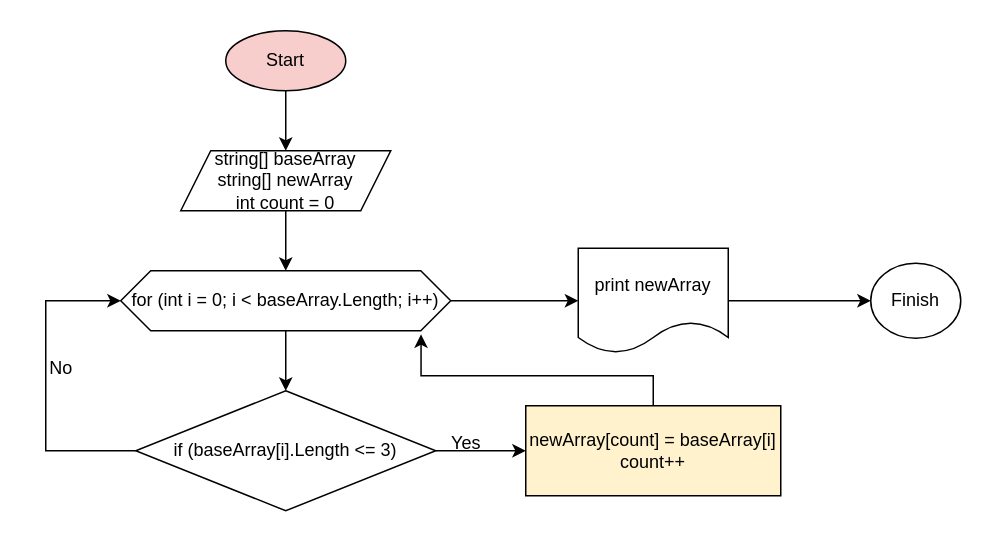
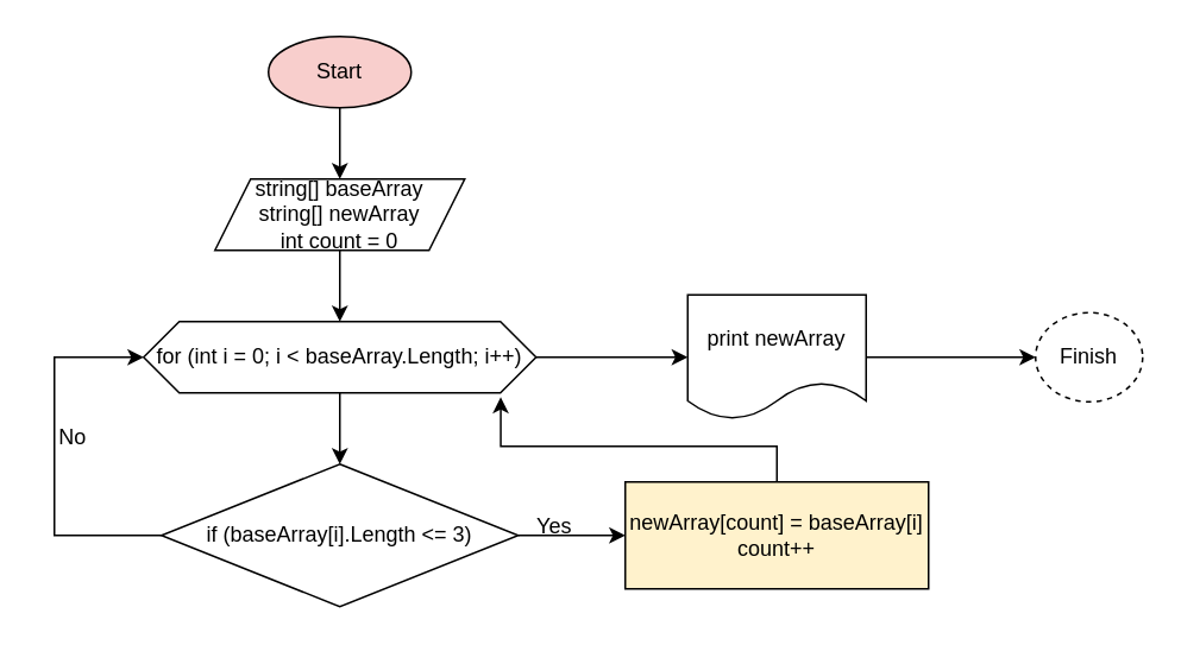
  <mxCell id="0" />
  <mxCell id="1" parent="0" />
  <mxCell id="2" value="" style="edgeStyle=orthogonalEdgeStyle;rounded=0;orthogonalLoop=1;jettySize=auto;html=1;" edge="1" parent="1" source="3" target="5"><mxGeometry relative="1" as="geometry" /></mxCell>
  <mxCell id="3" value="Start" style="ellipse;whiteSpace=wrap;html=1;fillColor=#f8cecc;" vertex="1" parent="1"><mxGeometry x="150" y="20" width="80" height="40" as="geometry" /></mxCell>
  <mxCell id="4" value="" style="edgeStyle=orthogonalEdgeStyle;rounded=0;orthogonalLoop=1;jettySize=auto;html=1;" edge="1" parent="1" source="5" target="8"><mxGeometry relative="1" as="geometry" /></mxCell>
  <mxCell id="5" value="string[] baseArray&lt;br&gt;string[] newArray&lt;br&gt;int count = 0" style="shape=parallelogram;perimeter=parallelogramPerimeter;whiteSpace=wrap;html=1;fixedSize=1;" vertex="1" parent="1"><mxGeometry x="120" y="100" width="140" height="40" as="geometry" /></mxCell>
  <mxCell id="6" value="" style="edgeStyle=orthogonalEdgeStyle;rounded=0;orthogonalLoop=1;jettySize=auto;html=1;" edge="1" parent="1" source="8" target="11"><mxGeometry relative="1" as="geometry" /></mxCell>
  <mxCell id="7" value="" style="edgeStyle=orthogonalEdgeStyle;rounded=0;orthogonalLoop=1;jettySize=auto;html=1;" edge="1" parent="1" source="8" target="17"><mxGeometry relative="1" as="geometry" /></mxCell>
  <mxCell id="8" value="for (int i = 0; i &amp;lt; baseArray.Length; i++)" style="shape=hexagon;perimeter=hexagonPerimeter2;whiteSpace=wrap;html=1;fixedSize=1;" vertex="1" parent="1"><mxGeometry x="80" y="180" width="220" height="40" as="geometry" /></mxCell>
  <mxCell id="9" style="edgeStyle=orthogonalEdgeStyle;rounded=0;orthogonalLoop=1;jettySize=auto;html=1;entryX=0;entryY=0.5;entryDx=0;entryDy=0;" edge="1" parent="1" source="11" target="8"><mxGeometry relative="1" as="geometry"><Array as="points"><mxPoint x="30" y="300" /><mxPoint x="30" y="200" /></Array></mxGeometry></mxCell>
  <mxCell id="10" value="" style="edgeStyle=orthogonalEdgeStyle;rounded=0;orthogonalLoop=1;jettySize=auto;html=1;" edge="1" parent="1" source="11" target="14"><mxGeometry relative="1" as="geometry" /></mxCell>
  <mxCell id="11" value="if (baseArray[i].Length &amp;lt;= 3)" style="rhombus;whiteSpace=wrap;html=1;" vertex="1" parent="1"><mxGeometry x="90" y="260" width="200" height="80" as="geometry" /></mxCell>
  <mxCell id="12" value="No" style="text;html=1;align=center;verticalAlign=middle;resizable=0;points=[];autosize=1;strokeColor=none;fillColor=none;" vertex="1" parent="1"><mxGeometry x="20" y="230" width="40" height="30" as="geometry" /></mxCell>
  <mxCell id="13" style="edgeStyle=orthogonalEdgeStyle;rounded=0;orthogonalLoop=1;jettySize=auto;html=1;entryX=0.91;entryY=1.06;entryDx=0;entryDy=0;entryPerimeter=0;" edge="1" parent="1" source="14" target="8"><mxGeometry relative="1" as="geometry"><Array as="points"><mxPoint x="435" y="250" /><mxPoint x="280" y="250" /></Array></mxGeometry></mxCell>
  <mxCell id="14" value="newArray[count] = baseArray[i]&lt;br&gt;count++" style="whiteSpace=wrap;html=1;fillColor=#fff2cc;" vertex="1" parent="1"><mxGeometry x="350" y="270" width="170" height="60" as="geometry" /></mxCell>
  <mxCell id="15" value="Yes" style="text;html=1;align=center;verticalAlign=middle;resizable=0;points=[];autosize=1;strokeColor=none;fillColor=none;" vertex="1" parent="1"><mxGeometry x="290" y="280" width="40" height="30" as="geometry" /></mxCell>
  <mxCell id="16" value="" style="edgeStyle=orthogonalEdgeStyle;rounded=0;orthogonalLoop=1;jettySize=auto;html=1;" edge="1" parent="1" source="17" target="18"><mxGeometry relative="1" as="geometry" /></mxCell>
  <mxCell id="17" value="print newArray" style="shape=document;whiteSpace=wrap;html=1;boundedLbl=1;" vertex="1" parent="1"><mxGeometry x="385" y="165" width="100" height="70" as="geometry" /></mxCell>
- <mxCell id="18" value="Finish" style="ellipse;whiteSpace=wrap;html=1;" vertex="1" parent="1"><mxGeometry x="580" y="175" width="60" height="50" as="geometry" /></mxCell>
+ <mxCell id="18" value="Finish" style="ellipse;whiteSpace=wrap;html=1;dashed=1;" vertex="1" parent="1"><mxGeometry x="580" y="175" width="60" height="50" as="geometry" /></mxCell>
